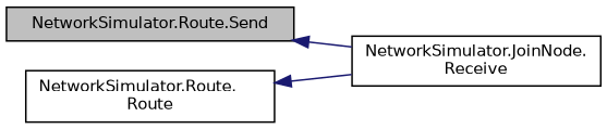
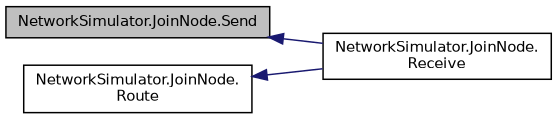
  digraph {
    rankdir=LR
    node [color=black fillcolor=white fontname=Helvetica fontsize=10 shape=record style=filled]
    edge [color=midnightblue dir=back fontname=Helvetica fontsize=10 labelfontname=Helvetica labelfontsize=10 style=solid]
-   n1 [fillcolor=grey75 fontcolor=black height=0.2 label="NetworkSimulator.Route.Send" width=0.4]
+   n1 [fillcolor=grey75 fontcolor=black height=0.2 label="NetworkSimulator.JoinNode.Send" width=0.4]
    n2 [height=0.2 label="NetworkSimulator.JoinNode.\lReceive" width=0.4]
-   n3 [height=0.2 label="NetworkSimulator.Route.\lRoute" width=0.4]
+   n3 [height=0.2 label="NetworkSimulator.JoinNode.\lRoute" width=0.4]
    n1 -> n2
    n3 -> n2
  }
